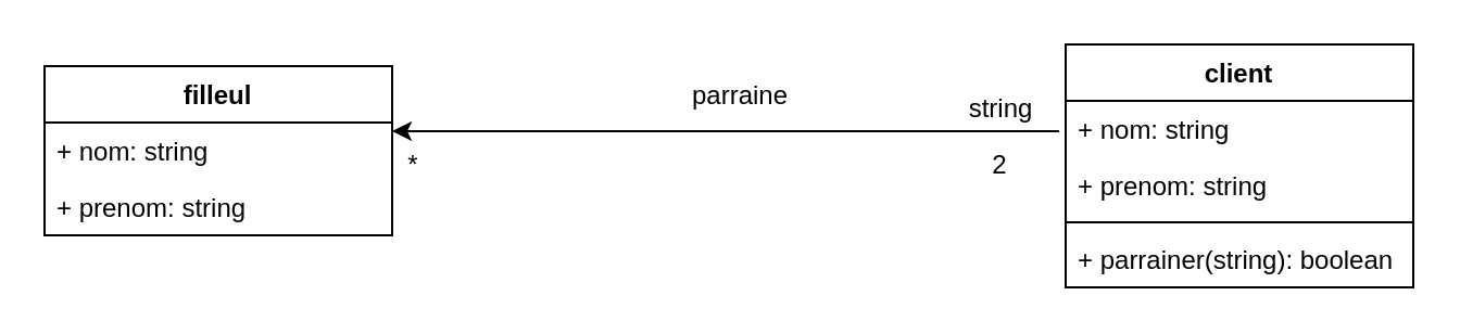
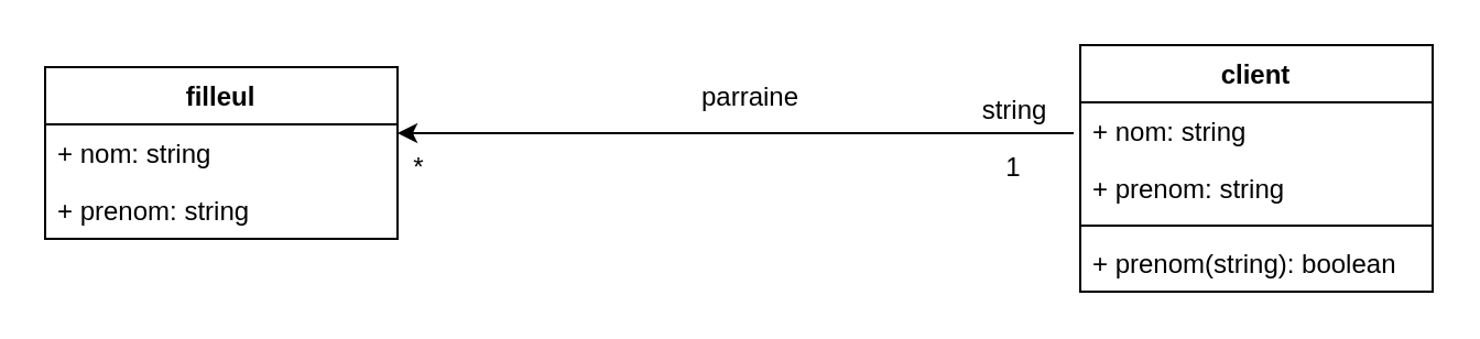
  <mxCell id="0" />
  <mxCell id="1" parent="0" />
  <mxCell id="2" value="filleul" style="swimlane;fontStyle=1;align=center;verticalAlign=top;childLayout=stackLayout;horizontal=1;startSize=26;horizontalStack=0;resizeParent=1;resizeParentMax=0;resizeLast=0;collapsible=1;marginBottom=0;" parent="1" vertex="1"><mxGeometry x="20" y="30" width="160" height="78" as="geometry" /></mxCell>
  <mxCell id="3" value="+ nom: string&#10;" style="text;strokeColor=none;fillColor=none;align=left;verticalAlign=top;spacingLeft=4;spacingRight=4;overflow=hidden;rotatable=0;points=[[0,0.5],[1,0.5]];portConstraint=eastwest;" vertex="1" parent="2"><mxGeometry y="26" width="160" height="26" as="geometry" /></mxCell>
  <mxCell id="4" value="+ prenom: string&#10;" style="text;strokeColor=none;fillColor=none;align=left;verticalAlign=top;spacingLeft=4;spacingRight=4;overflow=hidden;rotatable=0;points=[[0,0.5],[1,0.5]];portConstraint=eastwest;" vertex="1" parent="2"><mxGeometry y="52" width="160" height="26" as="geometry" /></mxCell>
  <mxCell id="5" value="client" style="swimlane;fontStyle=1;align=center;verticalAlign=top;childLayout=stackLayout;horizontal=1;startSize=26;horizontalStack=0;resizeParent=1;resizeParentMax=0;resizeLast=0;collapsible=1;marginBottom=0;" parent="1" vertex="1"><mxGeometry x="490" y="20" width="160" height="112" as="geometry" /></mxCell>
  <mxCell id="6" value="+ nom: string&#10;" style="text;strokeColor=none;fillColor=none;align=left;verticalAlign=top;spacingLeft=4;spacingRight=4;overflow=hidden;rotatable=0;points=[[0,0.5],[1,0.5]];portConstraint=eastwest;" parent="5" vertex="1"><mxGeometry y="26" width="160" height="26" as="geometry" /></mxCell>
  <mxCell id="7" value="+ prenom: string&#10;" style="text;strokeColor=none;fillColor=none;align=left;verticalAlign=top;spacingLeft=4;spacingRight=4;overflow=hidden;rotatable=0;points=[[0,0.5],[1,0.5]];portConstraint=eastwest;" parent="5" vertex="1"><mxGeometry y="52" width="160" height="26" as="geometry" /></mxCell>
  <mxCell id="8" value="" style="line;strokeWidth=1;fillColor=none;align=left;verticalAlign=middle;spacingTop=-1;spacingLeft=3;spacingRight=3;rotatable=0;labelPosition=right;points=[];portConstraint=eastwest;" parent="5" vertex="1"><mxGeometry y="78" width="160" height="8" as="geometry" /></mxCell>
- <mxCell id="9" value="+ parrainer(string): boolean" style="text;strokeColor=none;fillColor=none;align=left;verticalAlign=top;spacingLeft=4;spacingRight=4;overflow=hidden;rotatable=0;points=[[0,0.5],[1,0.5]];portConstraint=eastwest;" parent="5" vertex="1"><mxGeometry y="86" width="160" height="26" as="geometry" /></mxCell>
+ <mxCell id="9" value="+ prenom(string): boolean" style="text;strokeColor=none;fillColor=none;align=left;verticalAlign=top;spacingLeft=4;spacingRight=4;overflow=hidden;rotatable=0;points=[[0,0.5],[1,0.5]];portConstraint=eastwest;" parent="5" vertex="1"><mxGeometry y="86" width="160" height="26" as="geometry" /></mxCell>
  <mxCell id="10" value="" style="edgeStyle=elbowEdgeStyle;html=1;endArrow=classic;elbow=vertical;endFill=1;" parent="1" edge="1"><mxGeometry width="160" relative="1" as="geometry"><mxPoint x="487" y="60" as="sourcePoint" /><mxPoint x="180" y="60" as="targetPoint" /><Array as="points"><mxPoint x="290" y="60" /></Array></mxGeometry></mxCell>
  <mxCell id="11" value="parraine" style="text;html=1;align=center;" parent="1" vertex="1"><mxGeometry x="240" y="30" width="200" height="25" as="geometry" /></mxCell>
  <mxCell id="12" value="*" style="text;html=1;strokeColor=none;fillColor=none;align=center;verticalAlign=middle;whiteSpace=wrap;rounded=0;" parent="1" vertex="1"><mxGeometry x="160" y="61" width="60" height="30" as="geometry" /></mxCell>
- <mxCell id="13" value="2" style="text;html=1;strokeColor=none;fillColor=none;align=center;verticalAlign=middle;whiteSpace=wrap;rounded=0;" vertex="1" parent="1"><mxGeometry x="430" y="61" width="60" height="30" as="geometry" /></mxCell>
+ <mxCell id="13" value="1" style="text;html=1;strokeColor=none;fillColor=none;align=center;verticalAlign=middle;whiteSpace=wrap;rounded=0;" vertex="1" parent="1"><mxGeometry x="430" y="61" width="60" height="30" as="geometry" /></mxCell>
  <mxCell id="14" value="string" style="text;html=1;align=center;" vertex="1" parent="1"><mxGeometry x="360" y="36" width="200" height="25" as="geometry" /></mxCell>
